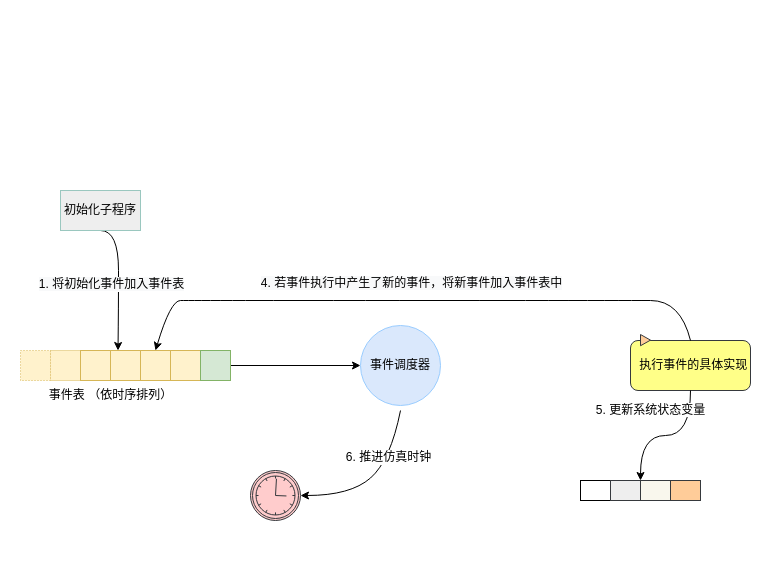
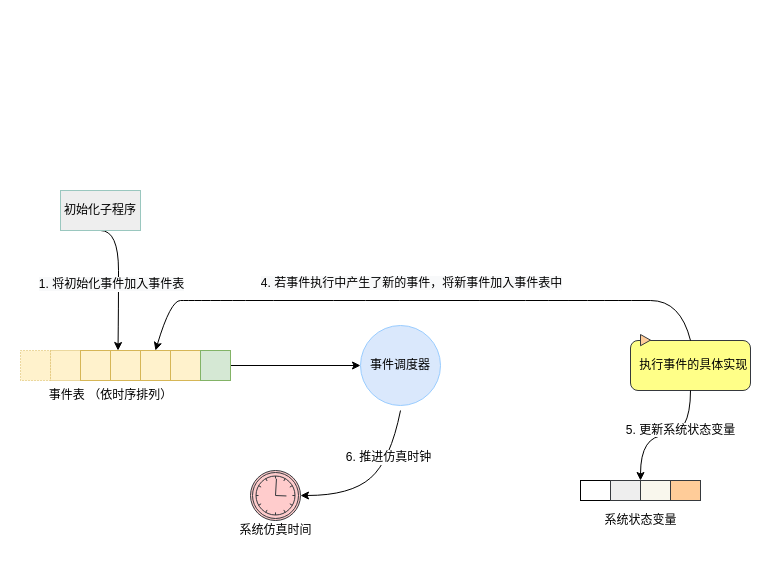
  <mxCell id="0" />
  <mxCell id="1" parent="0" />
  <mxCell id="2" value="" style="group" parent="1" vertex="1" connectable="0"><mxGeometry x="580" y="480" width="120" height="50" as="geometry" /></mxCell>
  <mxCell id="3" value="" style="rounded=0;whiteSpace=wrap;html=1;strokeWidth=1;" parent="2" vertex="1"><mxGeometry width="30" height="20" as="geometry" /></mxCell>
  <mxCell id="4" value="" style="rounded=0;whiteSpace=wrap;html=1;strokeWidth=1;fillColor=#eeeeee;strokeColor=#36393d;" parent="2" vertex="1"><mxGeometry x="30" width="30" height="20" as="geometry" /></mxCell>
  <mxCell id="5" value="" style="rounded=0;whiteSpace=wrap;html=1;strokeWidth=1;fillColor=#f9f7ed;strokeColor=#36393d;" parent="2" vertex="1"><mxGeometry x="60" width="30" height="20" as="geometry" /></mxCell>
  <mxCell id="6" value="" style="rounded=0;whiteSpace=wrap;html=1;strokeWidth=1;fillColor=#ffcc99;strokeColor=#36393d;" parent="2" vertex="1"><mxGeometry x="90" width="30" height="20" as="geometry" /></mxCell>
+ <mxCell id="7" value="系统状态变量" style="text;html=1;align=center;verticalAlign=middle;resizable=0;points=[];autosize=1;" parent="2" vertex="1"><mxGeometry x="15" y="30" width="90" height="20" as="geometry" /></mxCell>
  <mxCell id="8" style="edgeStyle=orthogonalEdgeStyle;rounded=0;orthogonalLoop=1;jettySize=auto;html=1;curved=1;entryX=0.25;entryY=0;entryDx=0;entryDy=0;exitX=0.5;exitY=1;exitDx=0;exitDy=0;" parent="1" source="10" edge="1" target="20"><mxGeometry relative="1" as="geometry"><mxPoint x="200" y="330" as="targetPoint" /><Array as="points"><mxPoint x="118" y="230" /><mxPoint x="118" y="310" /></Array></mxGeometry></mxCell>
  <mxCell id="9" value="&lt;span style=&quot;font-size: 12px ; background-color: rgb(248 , 249 , 250)&quot;&gt;1. 将初始化事件加入事件表&lt;/span&gt;" style="edgeLabel;html=1;align=center;verticalAlign=middle;resizable=0;points=[];" parent="8" vertex="1" connectable="0"><mxGeometry x="0.347" y="-12" relative="1" as="geometry"><mxPoint x="4" y="-22" as="offset" /></mxGeometry></mxCell>
  <mxCell id="10" value="初始化子程序" style="whiteSpace=wrap;html=1;fillColor=#eeeeee;strokeColor=#9AC7BF;rounded=0;" parent="1" vertex="1"><mxGeometry x="60" y="190" width="80" height="40" as="geometry" /></mxCell>
  <mxCell id="11" value="&lt;div&gt;&lt;/div&gt;" style="text;html=1;align=left;verticalAlign=middle;resizable=0;points=[];autosize=1;" parent="1" vertex="1"><mxGeometry x="190" y="20" width="20" height="10" as="geometry" /></mxCell>
  <mxCell id="12" value="" style="group" parent="1" vertex="1" connectable="0"><mxGeometry x="630" y="334" width="120" height="56" as="geometry" /></mxCell>
  <mxCell id="13" value="&amp;nbsp; 执行事件的具体实现" style="whiteSpace=wrap;html=1;strokeWidth=1;rounded=1;fillColor=#ffff88;strokeColor=#36393d;" parent="12" vertex="1"><mxGeometry y="6" width="120" height="50" as="geometry" /></mxCell>
  <mxCell id="14" value="" style="triangle;whiteSpace=wrap;html=1;fillColor=#ffcc99;strokeColor=#36393d;" parent="12" vertex="1"><mxGeometry x="10" width="10" height="11.25" as="geometry" /></mxCell>
  <mxCell id="15" value="事件表 （依时序排列）" style="text;html=1;align=center;verticalAlign=middle;resizable=0;points=[];autosize=1;" parent="1" vertex="1"><mxGeometry x="40" y="385" width="140" height="20" as="geometry" /></mxCell>
  <mxCell id="16" value="事件调度器" style="ellipse;whiteSpace=wrap;html=1;aspect=fixed;strokeWidth=1;fillColor=#DAE8FC;strokeColor=#99CCFF;" parent="1" vertex="1"><mxGeometry x="360" y="325" width="80" height="80" as="geometry" /></mxCell>
  <mxCell id="17" value="" style="endArrow=classic;html=1;exitX=1;exitY=0.5;exitDx=0;exitDy=0;entryX=0;entryY=0.5;entryDx=0;entryDy=0;" parent="1" source="23" target="16" edge="1"><mxGeometry x="20" y="350" width="50" height="50" as="geometry"><mxPoint x="180" y="385" as="sourcePoint" /><mxPoint x="230" y="335" as="targetPoint" /></mxGeometry></mxCell>
  <mxCell id="18" value="" style="whiteSpace=wrap;html=1;aspect=fixed;strokeWidth=1;dashed=1;dashPattern=1 1;fillColor=#fff2cc;strokeColor=#d6b656;" parent="1" vertex="1"><mxGeometry x="50" y="350" width="30" height="30" as="geometry" /></mxCell>
  <mxCell id="19" value="" style="whiteSpace=wrap;html=1;aspect=fixed;strokeWidth=1;fillColor=#fff2cc;strokeColor=#d6b656;" parent="1" vertex="1"><mxGeometry x="80" y="350" width="30" height="30" as="geometry" /></mxCell>
  <mxCell id="20" value="" style="whiteSpace=wrap;html=1;aspect=fixed;strokeWidth=1;fillColor=#fff2cc;strokeColor=#d6b656;" parent="1" vertex="1"><mxGeometry x="110" y="350" width="30" height="30" as="geometry" /></mxCell>
  <mxCell id="21" value="" style="whiteSpace=wrap;html=1;aspect=fixed;strokeWidth=1;fillColor=#fff2cc;strokeColor=#d6b656;" parent="1" vertex="1"><mxGeometry x="140" y="350" width="30" height="30" as="geometry" /></mxCell>
  <mxCell id="22" value="" style="whiteSpace=wrap;html=1;aspect=fixed;strokeWidth=1;fillColor=#fff2cc;strokeColor=#d6b656;" parent="1" vertex="1"><mxGeometry x="170" y="350" width="30" height="30" as="geometry" /></mxCell>
  <mxCell id="23" value="" style="whiteSpace=wrap;html=1;aspect=fixed;strokeWidth=1;fillColor=#d5e8d4;strokeColor=#82b366;" parent="1" vertex="1"><mxGeometry x="200" y="350" width="30" height="30" as="geometry" /></mxCell>
  <mxCell id="24" value="" style="whiteSpace=wrap;html=1;aspect=fixed;strokeWidth=1;dashed=1;dashPattern=1 2;fillColor=#fff2cc;strokeColor=#d6b656;" parent="1" vertex="1"><mxGeometry x="20" y="350" width="30" height="30" as="geometry" /></mxCell>
  <mxCell id="25" value="" style="group" parent="1" vertex="1" connectable="0"><mxGeometry x="230" y="470" width="90" height="75" as="geometry" /></mxCell>
+ <mxCell id="26" value="系统仿真时间" style="text;html=1;align=center;verticalAlign=middle;resizable=0;points=[];autosize=1;" parent="25" vertex="1"><mxGeometry y="50" width="90" height="20" as="geometry" /></mxCell>
  <mxCell id="27" value="" style="shape=mxgraph.bpmn.shape;html=1;verticalLabelPosition=bottom;labelBackgroundColor=#ffffff;verticalAlign=top;align=center;perimeter=ellipsePerimeter;outlineConnect=0;outline=boundInt;symbol=timer;rounded=1;glass=0;sketch=0;fillColor=#ffcccc;strokeColor=#36393d;" parent="25" vertex="1"><mxGeometry x="20" width="50" height="50" as="geometry" /></mxCell>
  <mxCell id="28" value="" style="curved=1;endArrow=classic;html=1;strokeWidth=1;" parent="1" edge="1"><mxGeometry width="50" height="50" relative="1" as="geometry"><mxPoint x="400" y="410" as="sourcePoint" /><mxPoint x="300" y="495" as="targetPoint" /><Array as="points"><mxPoint x="390" y="460" /><mxPoint x="350" y="495" /></Array></mxGeometry></mxCell>
  <mxCell id="29" value="&lt;font style=&quot;font-size: 12px&quot;&gt;6. 推进仿真时钟&lt;/font&gt;" style="edgeLabel;html=1;align=center;verticalAlign=middle;resizable=0;points=[];" parent="28" vertex="1" connectable="0"><mxGeometry x="-0.111" y="-5" relative="1" as="geometry"><mxPoint x="14.76" y="-11.79" as="offset" /></mxGeometry></mxCell>
  <mxCell id="30" value="" style="curved=1;endArrow=classic;html=1;strokeWidth=1;entryX=0.5;entryY=0;entryDx=0;entryDy=0;exitX=0.5;exitY=0;exitDx=0;exitDy=0;" parent="1" edge="1" target="21" source="13"><mxGeometry width="50" height="50" relative="1" as="geometry"><mxPoint x="690" y="330" as="sourcePoint" /><mxPoint x="230" y="233" as="targetPoint" /><Array as="points"><mxPoint x="680" y="300" /><mxPoint x="620" y="300" /><mxPoint x="430" y="300" /><mxPoint x="300" y="300" /><mxPoint x="190" y="300" /><mxPoint x="170" y="300" /></Array></mxGeometry></mxCell>
  <mxCell id="31" value="&lt;span style=&quot;font-size: 12px ; background-color: rgb(248 , 249 , 250)&quot;&gt;4. 若事件执行中产生了新的事件，将新事件加入事件表中&lt;/span&gt;" style="edgeLabel;html=1;align=center;verticalAlign=middle;resizable=0;points=[];" parent="30" vertex="1" connectable="0"><mxGeometry x="-0.202" y="14" relative="1" as="geometry"><mxPoint x="-70.23" y="-31.91" as="offset" /></mxGeometry></mxCell>
  <mxCell id="32" style="rounded=0;orthogonalLoop=1;jettySize=auto;html=1;entryX=1;entryY=0;entryDx=0;entryDy=0;strokeWidth=1;edgeStyle=orthogonalEdgeStyle;curved=1;" parent="1" source="13" target="4" edge="1"><mxGeometry relative="1" as="geometry" /></mxCell>
- <mxCell id="33" value="&lt;span style=&quot;background-color: rgb(255 , 255 , 255)&quot;&gt;&lt;font style=&quot;font-size: 12px&quot;&gt;5. 更新系统状态变量&lt;/font&gt;&lt;/span&gt;" style="text;html=1;align=center;verticalAlign=middle;resizable=0;points=[];autosize=1;" parent="1" vertex="1"><mxGeometry x="590" y="400" width="120" height="20" as="geometry" /></mxCell>
+ <mxCell id="33" value="&lt;span style=&quot;background-color: rgb(255 , 255 , 255)&quot;&gt;&lt;font style=&quot;font-size: 12px&quot;&gt;5. 更新系统状态变量&lt;/font&gt;&lt;/span&gt;" style="text;html=1;align=center;verticalAlign=middle;resizable=0;points=[];autosize=1;" parent="1" vertex="1"><mxGeometry x="620" y="420" width="120" height="20" as="geometry" /></mxCell>
